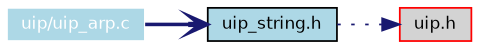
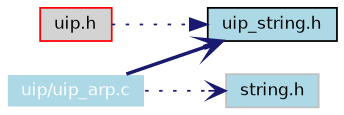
  digraph {
    rankdir=LR
    node [fillcolor=lightblue fontname=Helvetica fontsize=10 shape=record style=filled]
    edge [arrowhead=vee color=midnightblue fontname=Helvetica fontsize=10 labelfontname=Helvetica labelfontsize=10 style=dotted]
    n1 [color=white fontcolor=white height=0.2 label="uip/uip_arp.c" width=0.4]
    n2 [color=black height=0.2 label="uip_string.h" width=0.4]
+   n3 [color=grey75 height=0.2 label="string.h" width=0.4]
    n4 [color=red fillcolor=lightgrey height=0.2 label="uip.h" width=0.4]
    n1 -> n2 [style=bold]
-   n2 -> n4 [arrowhead=normal]
+   n1 -> n3
+   n4 -> n2 [arrowhead=normal]
  }
